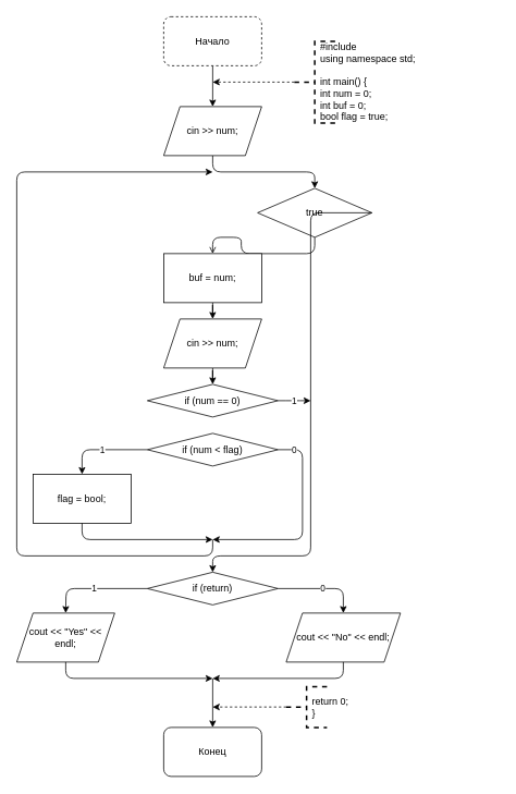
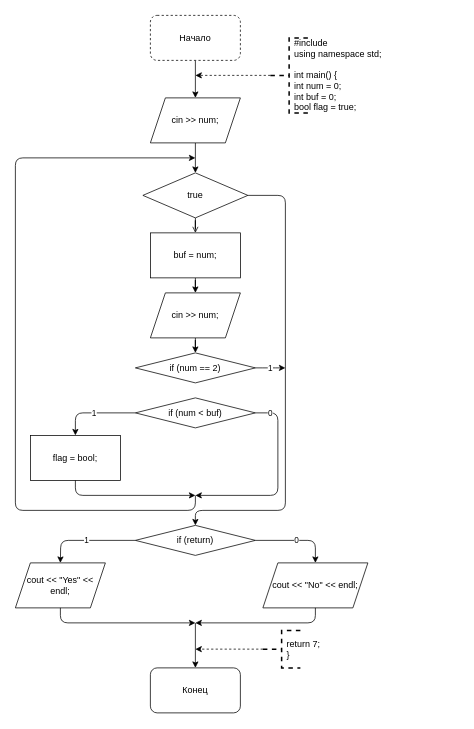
  <mxCell id="0" />
  <mxCell id="1" parent="0" />
  <mxCell id="2" style="edgeStyle=orthogonalEdgeStyle;rounded=1;orthogonalLoop=1;jettySize=auto;html=1;" edge="1" parent="1" source="3" target="5"><mxGeometry relative="1" as="geometry" /></mxCell>
  <mxCell id="3" value="Начало" style="rounded=1;whiteSpace=wrap;html=1;dashed=1;" vertex="1" parent="1"><mxGeometry x="200" y="20" width="120" height="60" as="geometry" /></mxCell>
  <mxCell id="4" style="edgeStyle=orthogonalEdgeStyle;rounded=1;orthogonalLoop=1;jettySize=auto;html=1;" edge="1" parent="1" source="5" target="7"><mxGeometry relative="1" as="geometry" /></mxCell>
  <mxCell id="5" value="cin &amp;gt;&amp;gt; num;" style="shape=parallelogram;perimeter=parallelogramPerimeter;whiteSpace=wrap;html=1;fixedSize=1;" vertex="1" parent="1"><mxGeometry x="200" y="130" width="120" height="60" as="geometry" /></mxCell>
  <mxCell id="6" style="edgeStyle=orthogonalEdgeStyle;rounded=1;orthogonalLoop=1;jettySize=auto;html=1;endArrow=open;" edge="1" parent="1" source="7" target="9"><mxGeometry relative="1" as="geometry" /></mxCell>
- <mxCell id="7" value="true" style="rhombus;whiteSpace=wrap;html=1;" vertex="1" parent="1"><mxGeometry x="315" y="230" width="140" height="60" as="geometry" /></mxCell>
+ <mxCell id="7" value="true" style="rhombus;whiteSpace=wrap;html=1;" vertex="1" parent="1"><mxGeometry x="190" y="230" width="140" height="60" as="geometry" /></mxCell>
  <mxCell id="8" style="edgeStyle=orthogonalEdgeStyle;rounded=1;orthogonalLoop=1;jettySize=auto;html=1;" edge="1" parent="1" source="9" target="11"><mxGeometry relative="1" as="geometry" /></mxCell>
  <mxCell id="9" value="buf = num;" style="rounded=0;whiteSpace=wrap;html=1;" vertex="1" parent="1"><mxGeometry x="200" y="310" width="120" height="60" as="geometry" /></mxCell>
  <mxCell id="10" style="edgeStyle=orthogonalEdgeStyle;rounded=1;orthogonalLoop=1;jettySize=auto;html=1;" edge="1" parent="1" source="11" target="13"><mxGeometry relative="1" as="geometry" /></mxCell>
  <mxCell id="11" value="cin &amp;gt;&amp;gt; num;" style="shape=parallelogram;perimeter=parallelogramPerimeter;whiteSpace=wrap;html=1;fixedSize=1;" vertex="1" parent="1"><mxGeometry x="200" y="390" width="120" height="60" as="geometry" /></mxCell>
  <mxCell id="12" value="1" style="edgeStyle=orthogonalEdgeStyle;rounded=1;orthogonalLoop=1;jettySize=auto;html=1;" edge="1" parent="1" source="13"><mxGeometry relative="1" as="geometry"><mxPoint x="380" y="490" as="targetPoint" /></mxGeometry></mxCell>
- <mxCell id="13" value="if (num == 0)" style="rhombus;whiteSpace=wrap;html=1;" vertex="1" parent="1"><mxGeometry x="180" y="470" width="160" height="40" as="geometry" /></mxCell>
+ <mxCell id="13" value="if (num == 2)" style="rhombus;whiteSpace=wrap;html=1;" vertex="1" parent="1"><mxGeometry x="180" y="470" width="160" height="40" as="geometry" /></mxCell>
  <mxCell id="14" value="1" style="edgeStyle=orthogonalEdgeStyle;rounded=1;orthogonalLoop=1;jettySize=auto;html=1;entryX=0.5;entryY=0;entryDx=0;entryDy=0;" edge="1" parent="1" source="15" target="16"><mxGeometry relative="1" as="geometry" /></mxCell>
- <mxCell id="15" value="if (num &amp;lt; flag)" style="rhombus;whiteSpace=wrap;html=1;" vertex="1" parent="1"><mxGeometry x="180" y="530" width="160" height="40" as="geometry" /></mxCell>
+ <mxCell id="15" value="if (num &amp;lt; buf)" style="rhombus;whiteSpace=wrap;html=1;" vertex="1" parent="1"><mxGeometry x="180" y="530" width="160" height="40" as="geometry" /></mxCell>
  <mxCell id="16" value="flag = bool;" style="rounded=0;whiteSpace=wrap;html=1;" vertex="1" parent="1"><mxGeometry x="40" y="580" width="120" height="60" as="geometry" /></mxCell>
  <mxCell id="17" value="0" style="endArrow=classic;html=1;exitX=1;exitY=0.5;exitDx=0;exitDy=0;" edge="1" parent="1" source="15"><mxGeometry x="-0.84" width="50" height="50" relative="1" as="geometry"><mxPoint x="250" y="540" as="sourcePoint" /><mxPoint x="260" y="660" as="targetPoint" /><Array as="points"><mxPoint x="370" y="550" /><mxPoint x="370" y="660" /></Array><mxPoint as="offset" /></mxGeometry></mxCell>
  <mxCell id="18" value="" style="endArrow=classic;html=1;exitX=0.5;exitY=1;exitDx=0;exitDy=0;" edge="1" parent="1" source="16"><mxGeometry width="50" height="50" relative="1" as="geometry"><mxPoint x="250" y="540" as="sourcePoint" /><mxPoint x="260" y="660" as="targetPoint" /><Array as="points"><mxPoint x="100" y="660" /></Array></mxGeometry></mxCell>
  <mxCell id="19" value="" style="endArrow=classic;html=1;" edge="1" parent="1"><mxGeometry width="50" height="50" relative="1" as="geometry"><mxPoint x="260" y="660" as="sourcePoint" /><mxPoint x="260" y="210" as="targetPoint" /><Array as="points"><mxPoint x="260" y="680" /><mxPoint x="20" y="680" /><mxPoint x="20" y="210" /></Array></mxGeometry></mxCell>
  <mxCell id="20" value="" style="endArrow=classic;html=1;exitX=1;exitY=0.5;exitDx=0;exitDy=0;" edge="1" parent="1" source="7"><mxGeometry width="50" height="50" relative="1" as="geometry"><mxPoint x="250" y="540" as="sourcePoint" /><mxPoint x="260" y="700" as="targetPoint" /><Array as="points"><mxPoint x="380" y="260" /><mxPoint x="380" y="680" /><mxPoint x="260" y="680" /></Array></mxGeometry></mxCell>
  <mxCell id="21" value="1" style="edgeStyle=orthogonalEdgeStyle;rounded=1;orthogonalLoop=1;jettySize=auto;html=1;" edge="1" parent="1" source="23"><mxGeometry relative="1" as="geometry"><mxPoint x="80" y="750" as="targetPoint" /></mxGeometry></mxCell>
  <mxCell id="22" value="0" style="edgeStyle=orthogonalEdgeStyle;rounded=1;orthogonalLoop=1;jettySize=auto;html=1;" edge="1" parent="1" source="23" target="25"><mxGeometry relative="1" as="geometry"><mxPoint x="430" y="750" as="targetPoint" /></mxGeometry></mxCell>
  <mxCell id="23" value="if (return)" style="rhombus;whiteSpace=wrap;html=1;" vertex="1" parent="1"><mxGeometry x="180" y="700" width="160" height="40" as="geometry" /></mxCell>
  <mxCell id="24" value="cout &amp;lt;&amp;lt; &quot;Yes&quot; &amp;lt;&amp;lt; endl;" style="shape=parallelogram;perimeter=parallelogramPerimeter;whiteSpace=wrap;html=1;fixedSize=1;" vertex="1" parent="1"><mxGeometry x="20" y="750" width="120" height="60" as="geometry" /></mxCell>
  <mxCell id="25" value="cout &amp;lt;&amp;lt; &quot;No&quot; &amp;lt;&amp;lt; endl;" style="shape=parallelogram;perimeter=parallelogramPerimeter;whiteSpace=wrap;html=1;fixedSize=1;" vertex="1" parent="1"><mxGeometry x="350" y="750" width="140" height="60" as="geometry" /></mxCell>
  <mxCell id="26" value="" style="endArrow=classic;html=1;exitX=0.5;exitY=1;exitDx=0;exitDy=0;" edge="1" parent="1" source="24"><mxGeometry width="50" height="50" relative="1" as="geometry"><mxPoint x="250" y="830" as="sourcePoint" /><mxPoint x="260" y="830" as="targetPoint" /><Array as="points"><mxPoint x="80" y="830" /></Array></mxGeometry></mxCell>
  <mxCell id="27" value="" style="endArrow=classic;html=1;exitX=0.5;exitY=1;exitDx=0;exitDy=0;" edge="1" parent="1" source="25"><mxGeometry width="50" height="50" relative="1" as="geometry"><mxPoint x="250" y="830" as="sourcePoint" /><mxPoint x="260" y="830" as="targetPoint" /><Array as="points"><mxPoint x="420" y="830" /></Array></mxGeometry></mxCell>
  <mxCell id="28" value="" style="endArrow=classic;html=1;" edge="1" parent="1" target="29"><mxGeometry width="50" height="50" relative="1" as="geometry"><mxPoint x="260" y="830" as="sourcePoint" /><mxPoint x="260" y="890" as="targetPoint" /></mxGeometry></mxCell>
  <mxCell id="29" value="Конец" style="rounded=1;whiteSpace=wrap;html=1;" vertex="1" parent="1"><mxGeometry x="200" y="890" width="120" height="60" as="geometry" /></mxCell>
  <mxCell id="30" style="edgeStyle=orthogonalEdgeStyle;rounded=1;orthogonalLoop=1;jettySize=auto;html=1;dashed=1;" edge="1" parent="1" source="31"><mxGeometry relative="1" as="geometry"><mxPoint x="260" y="100" as="targetPoint" /></mxGeometry></mxCell>
  <mxCell id="31" value="" style="strokeWidth=2;html=1;shape=mxgraph.flowchart.annotation_2;align=left;labelPosition=right;pointerEvents=1;dashed=1;" vertex="1" parent="1"><mxGeometry x="360" y="50" width="50" height="100" as="geometry" /></mxCell>
  <mxCell id="32" value="#include&lt;br&gt;using namespace std;&lt;br&gt;&lt;br&gt;int main() {&lt;br&gt;int num = 0;&lt;br&gt;int buf = 0;&lt;br&gt;bool flag = true;" style="text;html=1;strokeColor=none;fillColor=none;align=left;verticalAlign=middle;whiteSpace=wrap;rounded=0;dashed=1;" vertex="1" parent="1"><mxGeometry x="390" y="50" width="220" height="100" as="geometry" /></mxCell>
  <mxCell id="33" style="edgeStyle=orthogonalEdgeStyle;rounded=1;orthogonalLoop=1;jettySize=auto;html=1;dashed=1;" edge="1" parent="1" source="34"><mxGeometry relative="1" as="geometry"><mxPoint x="260" y="865" as="targetPoint" /></mxGeometry></mxCell>
  <mxCell id="34" value="" style="strokeWidth=2;html=1;shape=mxgraph.flowchart.annotation_2;align=left;labelPosition=right;pointerEvents=1;dashed=1;" vertex="1" parent="1"><mxGeometry x="350" y="840" width="50" height="50" as="geometry" /></mxCell>
- <mxCell id="35" value="return 0;&lt;br&gt;}" style="text;html=1;strokeColor=none;fillColor=none;align=left;verticalAlign=middle;whiteSpace=wrap;rounded=0;dashed=1;" vertex="1" parent="1"><mxGeometry x="380" y="840" width="100" height="50" as="geometry" /></mxCell>
+ <mxCell id="35" value="return 7;&lt;br&gt;}" style="text;html=1;strokeColor=none;fillColor=none;align=left;verticalAlign=middle;whiteSpace=wrap;rounded=0;dashed=1;" vertex="1" parent="1"><mxGeometry x="380" y="840" width="100" height="50" as="geometry" /></mxCell>
